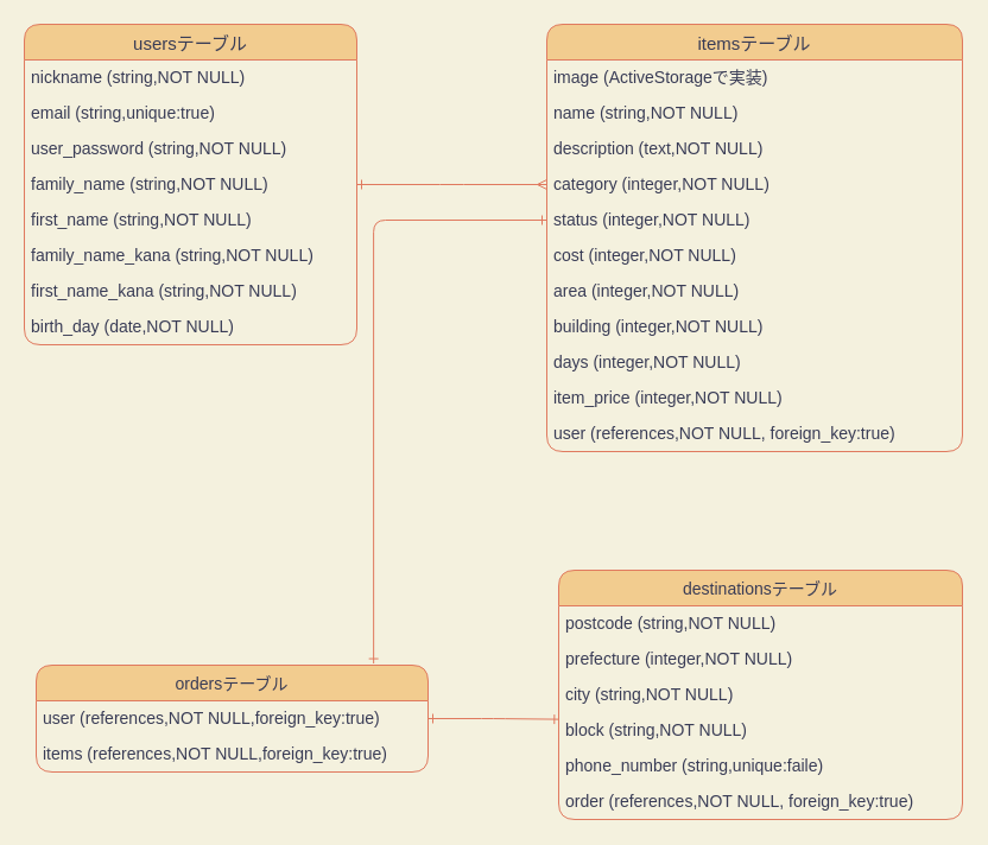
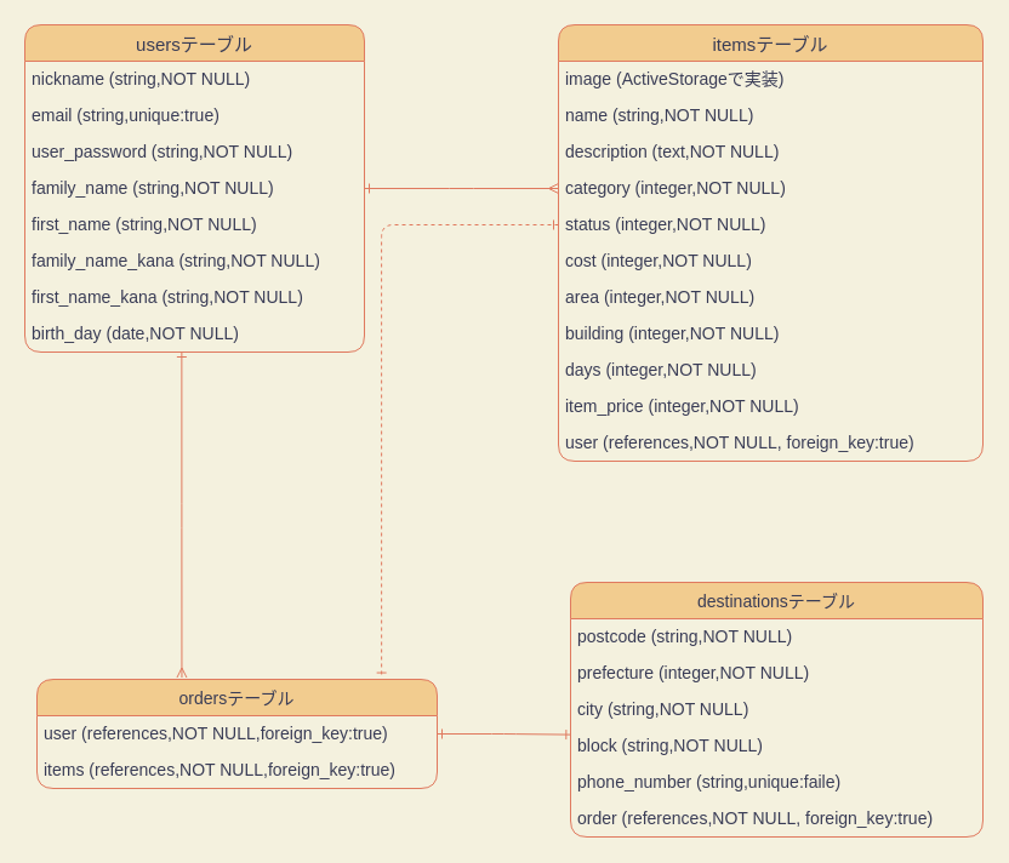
  <mxCell id="0" />
  <mxCell id="1" parent="0" />
+ <mxCell id="2" style="edgeStyle=orthogonalEdgeStyle;orthogonalLoop=1;jettySize=auto;html=1;entryX=0.362;entryY=-0.016;entryDx=0;entryDy=0;entryPerimeter=0;startArrow=ERone;startFill=0;endArrow=ERmany;endFill=0;fontSize=15;labelBackgroundColor=#F4F1DE;strokeColor=#E07A5F;fontColor=#393C56;exitX=0.462;exitY=1;exitDx=0;exitDy=0;exitPerimeter=0;" parent="1" source="11" target="32" edge="1"><mxGeometry relative="1" as="geometry" /></mxCell>
  <mxCell id="3" value="usersテーブル" style="swimlane;fontStyle=0;childLayout=stackLayout;horizontal=1;startSize=30;horizontalStack=0;resizeParent=1;resizeParentMax=0;resizeLast=0;collapsible=1;marginBottom=0;align=center;fontSize=15;rotation=0;rounded=1;fillColor=#F2CC8F;strokeColor=#E07A5F;fontColor=#393C56;" parent="1" vertex="1"><mxGeometry x="20" y="20" width="280" height="270" as="geometry" /></mxCell>
  <mxCell id="4" value="nickname (string,NOT NULL)" style="text;strokeColor=none;fillColor=none;spacingLeft=4;spacingRight=4;overflow=hidden;rotatable=0;points=[[0,0.5],[1,0.5]];portConstraint=eastwest;fontSize=14;rotation=0;rounded=1;fontColor=#393C56;" parent="3" vertex="1"><mxGeometry y="30" width="280" height="30" as="geometry" /></mxCell>
  <mxCell id="5" value="email (string,unique:true)" style="text;strokeColor=none;fillColor=none;spacingLeft=4;spacingRight=4;overflow=hidden;rotatable=0;points=[[0,0.5],[1,0.5]];portConstraint=eastwest;fontSize=14;rotation=0;rounded=1;fontColor=#393C56;" parent="3" vertex="1"><mxGeometry y="60" width="280" height="30" as="geometry" /></mxCell>
  <mxCell id="6" value="user_password (string,NOT NULL)" style="text;strokeColor=none;fillColor=none;spacingLeft=4;spacingRight=4;overflow=hidden;rotatable=0;points=[[0,0.5],[1,0.5]];portConstraint=eastwest;fontSize=14;rotation=0;rounded=1;fontColor=#393C56;" parent="3" vertex="1"><mxGeometry y="90" width="280" height="30" as="geometry" /></mxCell>
  <mxCell id="7" value="family_name (string,NOT NULL)" style="text;strokeColor=none;fillColor=none;spacingLeft=4;spacingRight=4;overflow=hidden;rotatable=0;points=[[0,0.5],[1,0.5]];portConstraint=eastwest;fontSize=14;rotation=0;rounded=1;fontColor=#393C56;" parent="3" vertex="1"><mxGeometry y="120" width="280" height="30" as="geometry" /></mxCell>
  <mxCell id="8" value="first_name (string,NOT NULL)" style="text;strokeColor=none;fillColor=none;spacingLeft=4;spacingRight=4;overflow=hidden;rotatable=0;points=[[0,0.5],[1,0.5]];portConstraint=eastwest;fontSize=14;rotation=0;rounded=1;fontColor=#393C56;" parent="3" vertex="1"><mxGeometry y="150" width="280" height="30" as="geometry" /></mxCell>
  <mxCell id="9" value="family_name_kana (string,NOT NULL)" style="text;strokeColor=none;fillColor=none;spacingLeft=4;spacingRight=4;overflow=hidden;rotatable=0;points=[[0,0.5],[1,0.5]];portConstraint=eastwest;fontSize=14;rotation=0;rounded=1;fontColor=#393C56;" parent="3" vertex="1"><mxGeometry y="180" width="280" height="30" as="geometry" /></mxCell>
  <mxCell id="10" value="first_name_kana (string,NOT NULL)" style="text;strokeColor=none;fillColor=none;spacingLeft=4;spacingRight=4;overflow=hidden;rotatable=0;points=[[0,0.5],[1,0.5]];portConstraint=eastwest;fontSize=14;rotation=0;rounded=1;fontColor=#393C56;" parent="3" vertex="1"><mxGeometry y="210" width="280" height="30" as="geometry" /></mxCell>
  <mxCell id="11" value="birth_day (date,NOT NULL)" style="text;strokeColor=none;fillColor=none;spacingLeft=4;spacingRight=4;overflow=hidden;rotatable=0;points=[[0,0.5],[1,0.5]];portConstraint=eastwest;fontSize=14;rotation=0;rounded=1;fontColor=#393C56;" parent="3" vertex="1"><mxGeometry y="240" width="280" height="30" as="geometry" /></mxCell>
- <mxCell id="12" style="edgeStyle=orthogonalEdgeStyle;orthogonalLoop=1;jettySize=auto;html=1;entryX=0.861;entryY=-0.016;entryDx=0;entryDy=0;entryPerimeter=0;endArrow=ERone;endFill=0;fontSize=15;startArrow=ERone;startFill=0;labelBackgroundColor=#F4F1DE;strokeColor=#E07A5F;fontColor=#393C56;" parent="1" source="13" target="32" edge="1"><mxGeometry relative="1" as="geometry"><Array as="points"><mxPoint x="314" y="185" /></Array></mxGeometry></mxCell>
+ <mxCell id="12" style="edgeStyle=orthogonalEdgeStyle;orthogonalLoop=1;jettySize=auto;html=1;entryX=0.861;entryY=-0.016;entryDx=0;entryDy=0;entryPerimeter=0;endArrow=ERone;endFill=0;fontSize=15;startArrow=ERone;startFill=0;labelBackgroundColor=#F4F1DE;strokeColor=#E07A5F;fontColor=#393C56;dashed=1;" parent="1" source="13" target="32" edge="1"><mxGeometry relative="1" as="geometry"><Array as="points"><mxPoint x="314" y="185" /></Array></mxGeometry></mxCell>
  <mxCell id="13" value="itemsテーブル" style="swimlane;fontStyle=0;childLayout=stackLayout;horizontal=1;startSize=30;horizontalStack=0;resizeParent=1;resizeParentMax=0;resizeLast=0;collapsible=1;marginBottom=0;align=center;fontSize=15;rotation=0;rounded=1;fillColor=#F2CC8F;strokeColor=#E07A5F;fontColor=#393C56;" parent="1" vertex="1"><mxGeometry x="460" y="20" width="350" height="360" as="geometry" /></mxCell>
  <mxCell id="14" value="image (ActiveStorageで実装)" style="text;strokeColor=none;fillColor=none;spacingLeft=4;spacingRight=4;overflow=hidden;rotatable=0;points=[[0,0.5],[1,0.5]];portConstraint=eastwest;fontSize=14;rotation=0;rounded=1;fontColor=#393C56;" parent="13" vertex="1"><mxGeometry y="30" width="350" height="30" as="geometry" /></mxCell>
  <mxCell id="15" value="name (string,NOT NULL)" style="text;strokeColor=none;fillColor=none;spacingLeft=4;spacingRight=4;overflow=hidden;rotatable=0;points=[[0,0.5],[1,0.5]];portConstraint=eastwest;fontSize=14;rotation=0;rounded=1;fontColor=#393C56;" parent="13" vertex="1"><mxGeometry y="60" width="350" height="30" as="geometry" /></mxCell>
  <mxCell id="16" value="description (text,NOT NULL)" style="text;strokeColor=none;fillColor=none;spacingLeft=4;spacingRight=4;overflow=hidden;rotatable=0;points=[[0,0.5],[1,0.5]];portConstraint=eastwest;fontSize=14;rotation=0;rounded=1;fontColor=#393C56;" parent="13" vertex="1"><mxGeometry y="90" width="350" height="30" as="geometry" /></mxCell>
  <mxCell id="17" value="category (integer,NOT NULL)" style="text;strokeColor=none;fillColor=none;spacingLeft=4;spacingRight=4;overflow=hidden;rotatable=0;points=[[0,0.5],[1,0.5]];portConstraint=eastwest;fontSize=14;rotation=0;rounded=1;fontColor=#393C56;" parent="13" vertex="1"><mxGeometry y="120" width="350" height="30" as="geometry" /></mxCell>
  <mxCell id="18" value="status (integer,NOT NULL)" style="text;strokeColor=none;fillColor=none;spacingLeft=4;spacingRight=4;overflow=hidden;rotatable=0;points=[[0,0.5],[1,0.5]];portConstraint=eastwest;fontSize=14;rotation=0;rounded=1;fontColor=#393C56;" parent="13" vertex="1"><mxGeometry y="150" width="350" height="30" as="geometry" /></mxCell>
  <mxCell id="19" value="cost (integer,NOT NULL)" style="text;strokeColor=none;fillColor=none;spacingLeft=4;spacingRight=4;overflow=hidden;rotatable=0;points=[[0,0.5],[1,0.5]];portConstraint=eastwest;fontSize=14;rotation=0;rounded=1;fontColor=#393C56;" parent="13" vertex="1"><mxGeometry y="180" width="350" height="30" as="geometry" /></mxCell>
  <mxCell id="20" value="area (integer,NOT NULL)" style="text;strokeColor=none;fillColor=none;spacingLeft=4;spacingRight=4;overflow=hidden;rotatable=0;points=[[0,0.5],[1,0.5]];portConstraint=eastwest;fontSize=14;rotation=0;rounded=1;fontColor=#393C56;" parent="13" vertex="1"><mxGeometry y="210" width="350" height="30" as="geometry" /></mxCell>
  <mxCell id="21" value="building (integer,NOT NULL)" style="text;strokeColor=none;fillColor=none;spacingLeft=4;spacingRight=4;overflow=hidden;rotatable=0;points=[[0,0.5],[1,0.5]];portConstraint=eastwest;fontSize=14;rotation=0;rounded=1;fontColor=#393C56;" vertex="1" parent="13"><mxGeometry y="240" width="350" height="30" as="geometry" /></mxCell>
  <mxCell id="22" value="days (integer,NOT NULL)" style="text;strokeColor=none;fillColor=none;spacingLeft=4;spacingRight=4;overflow=hidden;rotatable=0;points=[[0,0.5],[1,0.5]];portConstraint=eastwest;fontSize=14;rotation=0;rounded=1;fontColor=#393C56;" parent="13" vertex="1"><mxGeometry y="270" width="350" height="30" as="geometry" /></mxCell>
  <mxCell id="23" value="item_price (integer,NOT NULL)" style="text;strokeColor=none;fillColor=none;spacingLeft=4;spacingRight=4;overflow=hidden;rotatable=0;points=[[0,0.5],[1,0.5]];portConstraint=eastwest;fontSize=14;rotation=0;rounded=1;fontColor=#393C56;" parent="13" vertex="1"><mxGeometry y="300" width="350" height="30" as="geometry" /></mxCell>
  <mxCell id="24" value="user (references,NOT NULL, foreign_key:true)&#10;" style="text;strokeColor=none;fillColor=none;spacingLeft=4;spacingRight=4;overflow=hidden;rotatable=0;points=[[0,0.5],[1,0.5]];portConstraint=eastwest;fontSize=14;rotation=0;rounded=1;fontColor=#393C56;" parent="13" vertex="1"><mxGeometry y="330" width="350" height="30" as="geometry" /></mxCell>
  <mxCell id="25" value="destinationsテーブル" style="swimlane;fontStyle=0;childLayout=stackLayout;horizontal=1;startSize=30;horizontalStack=0;resizeParent=1;resizeParentMax=0;resizeLast=0;collapsible=1;marginBottom=0;align=center;fontSize=14;rotation=0;rounded=1;fillColor=#F2CC8F;strokeColor=#E07A5F;fontColor=#393C56;" parent="1" vertex="1"><mxGeometry x="470" y="480" width="340" height="210" as="geometry" /></mxCell>
  <mxCell id="26" value="postcode (string,NOT NULL)" style="text;strokeColor=none;fillColor=none;spacingLeft=4;spacingRight=4;overflow=hidden;rotatable=0;points=[[0,0.5],[1,0.5]];portConstraint=eastwest;fontSize=14;rotation=0;rounded=1;fontColor=#393C56;" parent="25" vertex="1"><mxGeometry y="30" width="340" height="30" as="geometry" /></mxCell>
  <mxCell id="27" value="prefecture (integer,NOT NULL)" style="text;strokeColor=none;fillColor=none;spacingLeft=4;spacingRight=4;overflow=hidden;rotatable=0;points=[[0,0.5],[1,0.5]];portConstraint=eastwest;fontSize=14;rotation=0;rounded=1;fontColor=#393C56;" parent="25" vertex="1"><mxGeometry y="60" width="340" height="30" as="geometry" /></mxCell>
  <mxCell id="28" value="city (string,NOT NULL)" style="text;strokeColor=none;fillColor=none;spacingLeft=4;spacingRight=4;overflow=hidden;rotatable=0;points=[[0,0.5],[1,0.5]];portConstraint=eastwest;fontSize=14;rotation=0;rounded=1;fontColor=#393C56;" parent="25" vertex="1"><mxGeometry y="90" width="340" height="30" as="geometry" /></mxCell>
  <mxCell id="29" value="block (string,NOT NULL)" style="text;strokeColor=none;fillColor=none;spacingLeft=4;spacingRight=4;overflow=hidden;rotatable=0;points=[[0,0.5],[1,0.5]];portConstraint=eastwest;fontSize=14;rotation=0;rounded=1;fontColor=#393C56;" parent="25" vertex="1"><mxGeometry y="120" width="340" height="30" as="geometry" /></mxCell>
  <mxCell id="30" value="phone_number (string,unique:faile)" style="text;strokeColor=none;fillColor=none;spacingLeft=4;spacingRight=4;overflow=hidden;rotatable=0;points=[[0,0.5],[1,0.5]];portConstraint=eastwest;fontSize=14;rotation=0;rounded=1;fontColor=#393C56;" parent="25" vertex="1"><mxGeometry y="150" width="340" height="30" as="geometry" /></mxCell>
  <mxCell id="31" value="order (references,NOT NULL, foreign_key:true)&#10;" style="text;strokeColor=none;fillColor=none;spacingLeft=4;spacingRight=4;overflow=hidden;rotatable=0;points=[[0,0.5],[1,0.5]];portConstraint=eastwest;fontSize=14;rotation=0;rounded=1;fontColor=#393C56;" parent="25" vertex="1"><mxGeometry y="180" width="340" height="30" as="geometry" /></mxCell>
  <mxCell id="32" value="ordersテーブル" style="swimlane;fontStyle=0;childLayout=stackLayout;horizontal=1;startSize=30;horizontalStack=0;resizeParent=1;resizeParentMax=0;resizeLast=0;collapsible=1;marginBottom=0;align=center;fontSize=14;rotation=0;rounded=1;fillColor=#F2CC8F;strokeColor=#E07A5F;fontColor=#393C56;" parent="1" vertex="1"><mxGeometry x="30" y="560" width="330" height="90" as="geometry" /></mxCell>
  <mxCell id="33" value="user (references,NOT NULL,foreign_key:true)" style="text;spacingLeft=4;spacingRight=4;overflow=hidden;rotatable=0;points=[[0,0.5],[1,0.5]];portConstraint=eastwest;fontSize=14;rotation=0;labelBackgroundColor=none;rounded=1;fontColor=#393C56;" parent="32" vertex="1"><mxGeometry y="30" width="330" height="30" as="geometry" /></mxCell>
  <mxCell id="34" value="items (references,NOT NULL,foreign_key:true)" style="text;strokeColor=none;fillColor=none;spacingLeft=4;spacingRight=4;overflow=hidden;rotatable=0;points=[[0,0.5],[1,0.5]];portConstraint=eastwest;fontSize=14;rotation=0;align=left;rounded=1;fontColor=#393C56;" parent="32" vertex="1"><mxGeometry y="60" width="330" height="30" as="geometry" /></mxCell>
  <mxCell id="35" style="edgeStyle=orthogonalEdgeStyle;orthogonalLoop=1;jettySize=auto;html=1;exitX=1;exitY=0.5;exitDx=0;exitDy=0;endArrow=ERmany;endFill=0;fontSize=15;startArrow=ERone;startFill=0;labelBackgroundColor=#F4F1DE;strokeColor=#E07A5F;fontColor=#393C56;" parent="1" source="7" edge="1"><mxGeometry relative="1" as="geometry"><mxPoint x="460" y="155" as="targetPoint" /></mxGeometry></mxCell>
  <mxCell id="36" style="edgeStyle=orthogonalEdgeStyle;orthogonalLoop=1;jettySize=auto;html=1;entryX=0.001;entryY=0.187;entryDx=0;entryDy=0;entryPerimeter=0;startArrow=ERone;startFill=0;endArrow=ERone;endFill=0;fontSize=15;labelBackgroundColor=#F4F1DE;strokeColor=#E07A5F;fontColor=#393C56;" parent="1" source="33" target="29" edge="1"><mxGeometry relative="1" as="geometry" /></mxCell>
